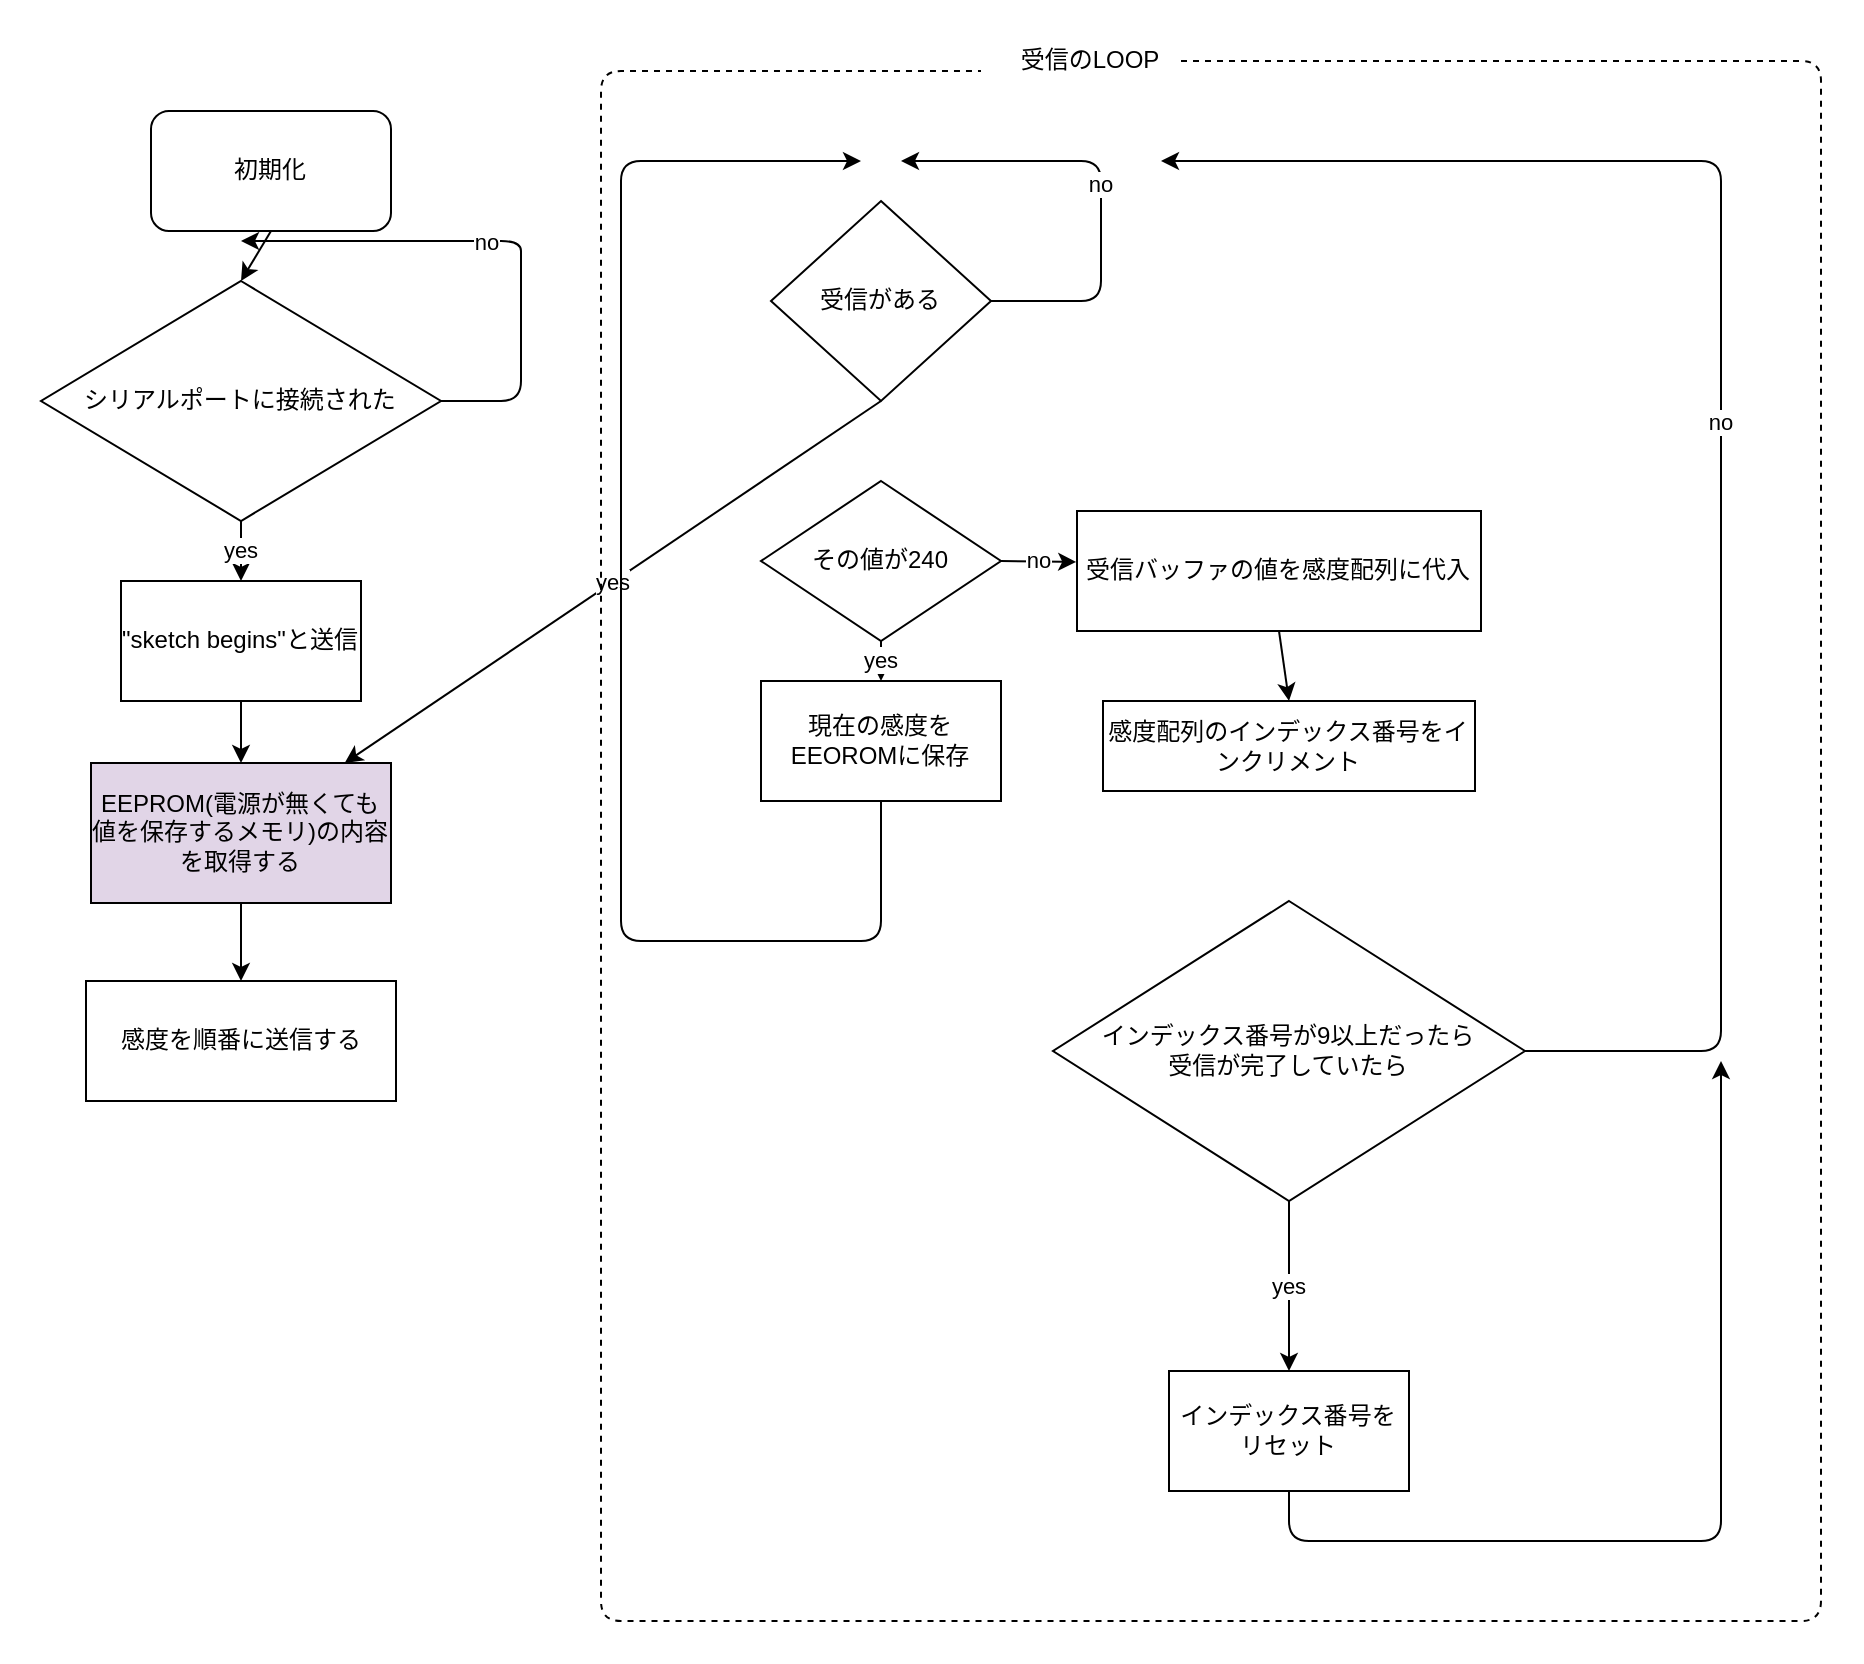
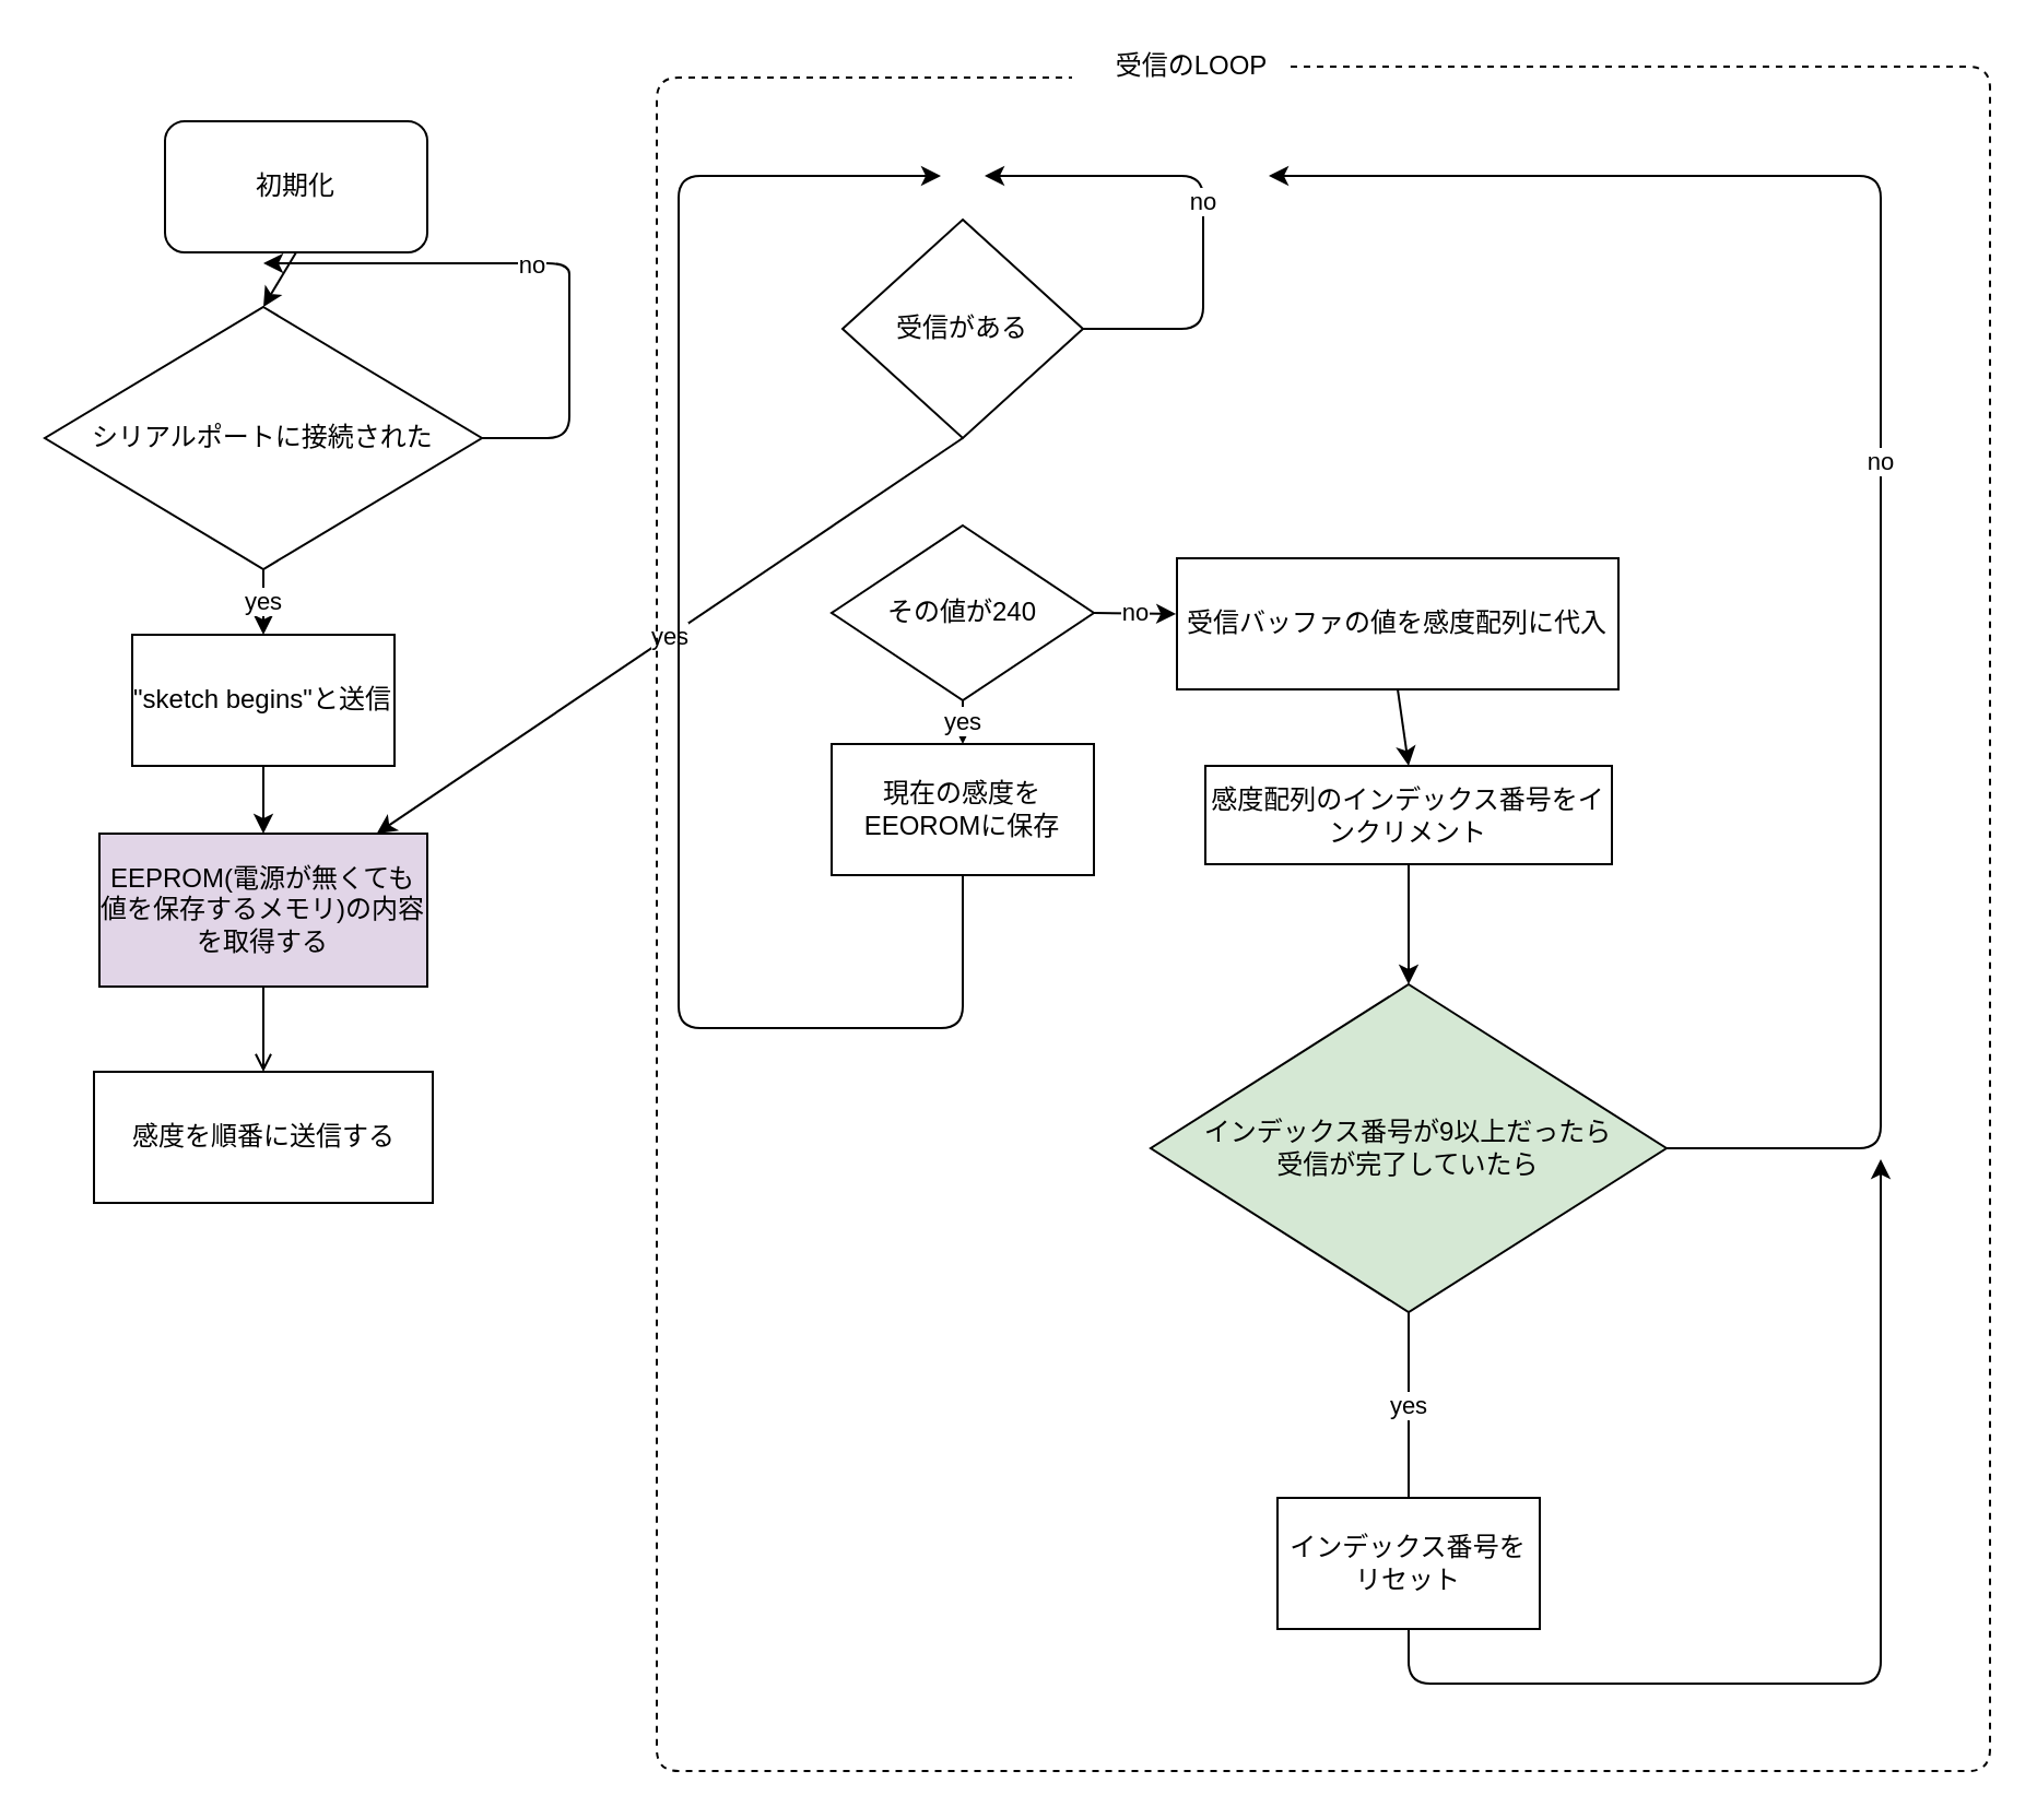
  <mxCell id="0" />
  <mxCell id="1" parent="0" />
  <mxCell id="2" style="edgeStyle=none;html=1;exitX=0.5;exitY=1;exitDx=0;exitDy=0;entryX=0.5;entryY=0;entryDx=0;entryDy=0;" edge="1" parent="1" source="3" target="9"><mxGeometry relative="1" as="geometry" /></mxCell>
  <mxCell id="3" value="初期化" style="rounded=1;whiteSpace=wrap;html=1;" vertex="1" parent="1"><mxGeometry x="75" y="55" width="120" height="60" as="geometry" /></mxCell>
  <mxCell id="4" style="edgeStyle=none;html=1;exitX=0.5;exitY=1;exitDx=0;exitDy=0;entryX=0.5;entryY=0;entryDx=0;entryDy=0;" edge="1" parent="1" source="5" target="11"><mxGeometry relative="1" as="geometry" /></mxCell>
  <mxCell id="5" value="&quot;sketch begins&quot;と送信" style="rounded=0;whiteSpace=wrap;html=1;" vertex="1" parent="1"><mxGeometry x="60" y="290" width="120" height="60" as="geometry" /></mxCell>
  <mxCell id="6" value="yes" style="edgeStyle=none;html=1;" edge="1" parent="1" source="9" target="5"><mxGeometry relative="1" as="geometry" /></mxCell>
  <mxCell id="7" value="" style="edgeStyle=none;html=1;exitX=1;exitY=0.5;exitDx=0;exitDy=0;" edge="1" parent="1" source="9"><mxGeometry relative="1" as="geometry"><mxPoint x="120" y="120" as="targetPoint" /><Array as="points"><mxPoint x="260" y="200" /><mxPoint x="260" y="170" /><mxPoint x="260" y="140" /><mxPoint x="260" y="120" /></Array></mxGeometry></mxCell>
  <mxCell id="8" value="no" style="edgeLabel;html=1;align=center;verticalAlign=middle;resizable=0;points=[];" vertex="1" connectable="0" parent="7"><mxGeometry x="0.062" relative="1" as="geometry"><mxPoint as="offset" /></mxGeometry></mxCell>
  <mxCell id="9" value="シリアルポートに接続された" style="rhombus;whiteSpace=wrap;html=1;" vertex="1" parent="1"><mxGeometry x="20" y="140" width="200" height="120" as="geometry" /></mxCell>
- <mxCell id="10" style="edgeStyle=none;html=1;exitX=0.5;exitY=1;exitDx=0;exitDy=0;entryX=0.5;entryY=0;entryDx=0;entryDy=0;" edge="1" parent="1" source="11" target="12"><mxGeometry relative="1" as="geometry" /></mxCell>
+ <mxCell id="10" style="edgeStyle=none;html=1;exitX=0.5;exitY=1;exitDx=0;exitDy=0;entryX=0.5;entryY=0;entryDx=0;entryDy=0;endArrow=open;" edge="1" parent="1" source="11" target="12"><mxGeometry relative="1" as="geometry" /></mxCell>
  <mxCell id="11" value="EEPROM(電源が無くても値を保存するメモリ)の内容を取得する" style="rounded=0;whiteSpace=wrap;html=1;fillColor=#e1d5e7;" vertex="1" parent="1"><mxGeometry x="45" y="381" width="150" height="70" as="geometry" /></mxCell>
  <mxCell id="12" value="感度を順番に送信する" style="rounded=0;whiteSpace=wrap;html=1;" vertex="1" parent="1"><mxGeometry x="42.5" y="490" width="155" height="60" as="geometry" /></mxCell>
  <mxCell id="13" value="yes" style="edgeStyle=none;html=1;exitX=0.5;exitY=1;exitDx=0;exitDy=0;" edge="1" parent="1" source="15" target="11"><mxGeometry relative="1" as="geometry" /></mxCell>
  <mxCell id="14" value="no" style="edgeStyle=none;html=1;exitX=1;exitY=0.5;exitDx=0;exitDy=0;" edge="1" parent="1" source="15"><mxGeometry relative="1" as="geometry"><mxPoint x="450" y="80" as="targetPoint" /><Array as="points"><mxPoint x="550" y="150" /><mxPoint x="550" y="80" /></Array></mxGeometry></mxCell>
  <mxCell id="15" value="受信がある" style="rhombus;whiteSpace=wrap;html=1;" vertex="1" parent="1"><mxGeometry x="385" y="100" width="110" height="100" as="geometry" /></mxCell>
  <mxCell id="16" value="yes" style="edgeStyle=none;html=1;exitX=0.5;exitY=1;exitDx=0;exitDy=0;entryX=0.5;entryY=0;entryDx=0;entryDy=0;dashed=1;" edge="1" parent="1" source="18" target="20"><mxGeometry relative="1" as="geometry" /></mxCell>
  <mxCell id="17" value="no" style="edgeStyle=none;html=1;exitX=1;exitY=0.5;exitDx=0;exitDy=0;entryX=-0.002;entryY=0.424;entryDx=0;entryDy=0;entryPerimeter=0;" edge="1" parent="1" source="18" target="22"><mxGeometry relative="1" as="geometry" /></mxCell>
  <mxCell id="18" value="その値が240" style="rhombus;whiteSpace=wrap;html=1;" vertex="1" parent="1"><mxGeometry x="380" y="240" width="120" height="80" as="geometry" /></mxCell>
  <mxCell id="19" style="edgeStyle=none;html=1;exitX=0.5;exitY=1;exitDx=0;exitDy=0;" edge="1" parent="1" source="20"><mxGeometry relative="1" as="geometry"><mxPoint x="430" y="80" as="targetPoint" /><Array as="points"><mxPoint x="440" y="440" /><mxPoint x="440" y="470" /><mxPoint x="310" y="470" /><mxPoint x="310" y="80" /></Array></mxGeometry></mxCell>
  <mxCell id="20" value="現在の感度をEEOROMに保存" style="rounded=0;whiteSpace=wrap;html=1;" vertex="1" parent="1"><mxGeometry x="380" y="340" width="120" height="60" as="geometry" /></mxCell>
  <mxCell id="21" style="edgeStyle=none;html=1;exitX=0.5;exitY=1;exitDx=0;exitDy=0;entryX=0.5;entryY=0;entryDx=0;entryDy=0;" edge="1" parent="1" source="22" target="27"><mxGeometry relative="1" as="geometry" /></mxCell>
  <mxCell id="22" value="受信バッファの値を感度配列に代入　" style="rounded=0;whiteSpace=wrap;html=1;" vertex="1" parent="1"><mxGeometry x="538" y="255" width="202" height="60" as="geometry" /></mxCell>
- <mxCell id="23" value="yes" style="edgeStyle=none;html=1;exitX=0.5;exitY=1;exitDx=0;exitDy=0;entryX=0.5;entryY=0;entryDx=0;entryDy=0;" edge="1" parent="1" source="25" target="29"><mxGeometry relative="1" as="geometry" /></mxCell>
+ <mxCell id="23" value="yes" style="edgeStyle=none;html=1;exitX=0.5;exitY=1;exitDx=0;exitDy=0;entryX=0.5;entryY=0;entryDx=0;entryDy=0;endArrow=none;" edge="1" parent="1" source="25" target="29"><mxGeometry relative="1" as="geometry" /></mxCell>
  <mxCell id="24" value="no" style="edgeStyle=none;html=1;exitX=1;exitY=0.5;exitDx=0;exitDy=0;" edge="1" parent="1" source="25"><mxGeometry relative="1" as="geometry"><mxPoint x="580" y="80" as="targetPoint" /><Array as="points"><mxPoint x="860" y="525" /><mxPoint x="860" y="80" /></Array></mxGeometry></mxCell>
- <mxCell id="25" value="インデックス番号が9以上だったら&lt;br&gt;受信が完了していたら" style="rhombus;whiteSpace=wrap;html=1;" vertex="1" parent="1"><mxGeometry x="526" y="450" width="236" height="150" as="geometry" /></mxCell>
+ <mxCell id="25" value="インデックス番号が9以上だったら&lt;br&gt;受信が完了していたら" style="rhombus;whiteSpace=wrap;html=1;fillColor=#d5e8d4;" vertex="1" parent="1"><mxGeometry x="526" y="450" width="236" height="150" as="geometry" /></mxCell>
+ <mxCell id="26" style="edgeStyle=none;html=1;exitX=0.5;exitY=1;exitDx=0;exitDy=0;entryX=0.5;entryY=0;entryDx=0;entryDy=0;" edge="1" parent="1" source="27" target="25"><mxGeometry relative="1" as="geometry" /></mxCell>
  <mxCell id="27" value="感度配列のインデックス番号をインクリメント" style="rounded=0;whiteSpace=wrap;html=1;" vertex="1" parent="1"><mxGeometry x="551" y="350" width="186" height="45" as="geometry" /></mxCell>
  <mxCell id="28" style="edgeStyle=none;html=1;exitX=0.5;exitY=1;exitDx=0;exitDy=0;" edge="1" parent="1" source="29"><mxGeometry relative="1" as="geometry"><mxPoint x="860" y="530" as="targetPoint" /><Array as="points"><mxPoint x="644" y="770" /><mxPoint x="860" y="770" /></Array></mxGeometry></mxCell>
  <mxCell id="29" value="インデックス番号をリセット" style="rounded=0;whiteSpace=wrap;html=1;" vertex="1" parent="1"><mxGeometry x="584" y="685" width="120" height="60" as="geometry" /></mxCell>
  <mxCell id="30" value="受信のLOOP" style="text;html=1;strokeColor=none;fillColor=none;align=center;verticalAlign=middle;whiteSpace=wrap;rounded=0;" vertex="1" parent="1"><mxGeometry x="490" y="20" width="110" height="20" as="geometry" /></mxCell>
  <mxCell id="31" value="" style="endArrow=none;dashed=1;html=1;entryX=0;entryY=0.75;entryDx=0;entryDy=0;" edge="1" parent="1" target="30"><mxGeometry width="50" height="50" relative="1" as="geometry"><mxPoint x="590" y="30" as="sourcePoint" /><mxPoint x="290" y="30" as="targetPoint" /><Array as="points"><mxPoint x="910" y="30" /><mxPoint x="910" y="810" /><mxPoint x="300" y="810" /><mxPoint x="300" y="35" /></Array></mxGeometry></mxCell>
